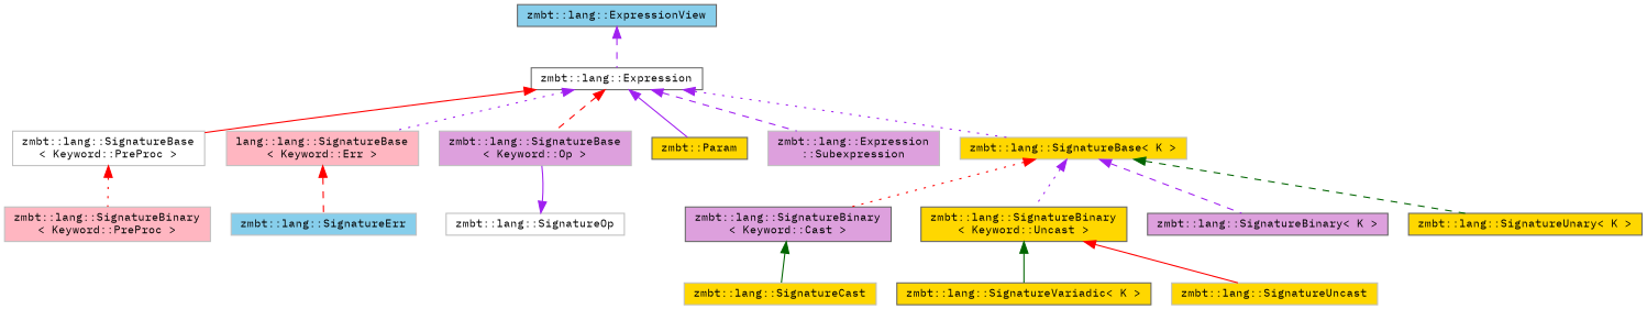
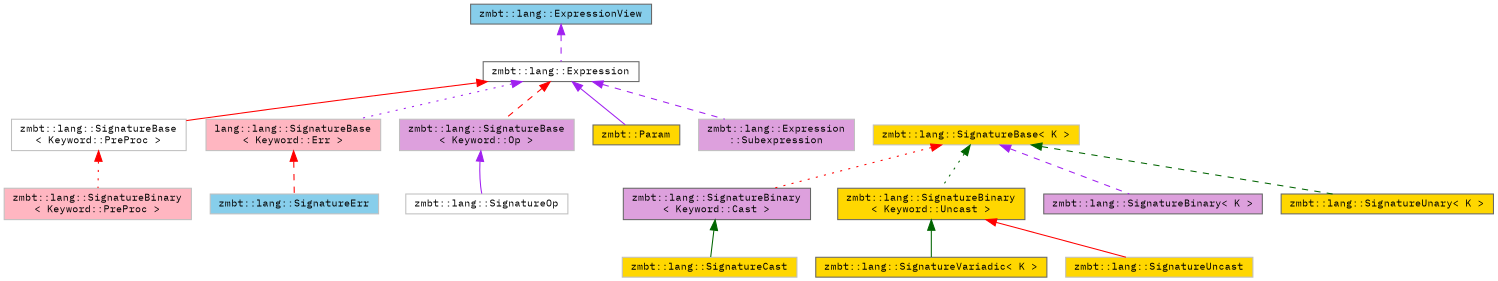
  digraph {
    fontname="IBM Plex Mono"
    rankdir=TB
    node [color=grey75 fillcolor=gold fontname="IBM Plex Mono" fontsize=10 shape=box style=filled]
    edge [color=purple dir=back fontname="IBM Plex Mono" fontsize=10 labelfontname=Helvetica labelfontsize=10 style=solid]
    n1 [color=gray40 fillcolor=white fontcolor=black height=0.2 label="zmbt::lang::Expression" width=0.4]
    n2 [fillcolor=white height=0.2 label="zmbt::lang::SignatureBase\l\< Keyword::PreProc \>" width=0.4]
    n3 [fillcolor=lightpink height=0.2 label="lang::lang::SignatureBase\l\< Keyword::Err \>" width=0.4]
    n4 [fillcolor=plum height=0.2 label="zmbt::lang::SignatureBase\l\< Keyword::Op \>" width=0.4]
    n5 [color=gray40 height=0.2 label="zmbt::Param" width=0.4]
    n6 [fillcolor=plum height=0.2 label="zmbt::lang::Expression\l::Subexpression" width=0.4]
    n7 [height=0.2 label="zmbt::lang::SignatureBase\< K \>" width=0.4]
    n8 [fillcolor=lightpink height=0.2 label="zmbt::lang::SignatureBinary\l\< Keyword::PreProc \>" width=0.4]
    n9 [fillcolor=skyblue height=0.2 label="zmbt::lang::SignatureErr" width=0.4]
    n10 [fillcolor=white height=0.2 label="zmbt::lang::SignatureOp" width=0.4]
    n11 [color=gray40 fillcolor=plum height=0.2 label="zmbt::lang::SignatureBinary\l\< Keyword::Cast \>" width=0.4]
    n12 [color=gray40 height=0.2 label="zmbt::lang::SignatureBinary\l\< Keyword::Uncast \>" width=0.4]
    n13 [color=gray40 fillcolor=plum height=0.2 label="zmbt::lang::SignatureBinary\< K \>" width=0.4]
    n14 [color=gray40 height=0.2 label="zmbt::lang::SignatureUnary\< K \>" width=0.4]
    n15 [color=gray40 fillcolor=skyblue height=0.2 label="zmbt::lang::ExpressionView" width=0.4]
    n16 [height=0.2 label="zmbt::lang::SignatureCast" width=0.4]
    n17 [color=gray40 height=0.2 label="zmbt::lang::SignatureVariadic\< K \>" width=0.4]
    n18 [height=0.2 label="zmbt::lang::SignatureUncast" width=0.4]
    n1 -> n2 [color=red]
    n1 -> n3 [style=dotted]
    n1 -> n4 [color=red style=dashed]
    n1 -> n5
    n1 -> n6 [style=dashed]
-   n1 -> n7 [style=dotted]
    n2 -> n8 [color=red style=dotted]
    n3 -> n9 [color=red style=dashed]
-   n10 -> n4
+   n4 -> n10
    n7 -> n11 [color=red style=dotted]
-   n7 -> n12 [style=dotted]
+   n7 -> n12 [color=darkgreen style=dotted]
    n7 -> n13 [style=dashed]
    n7 -> n14 [color=darkgreen style=dashed]
    n11 -> n16 [color=darkgreen]
    n12 -> n17 [color=darkgreen]
    n12 -> n18 [color=red]
    n15 -> n1 [style=dashed]
  }
